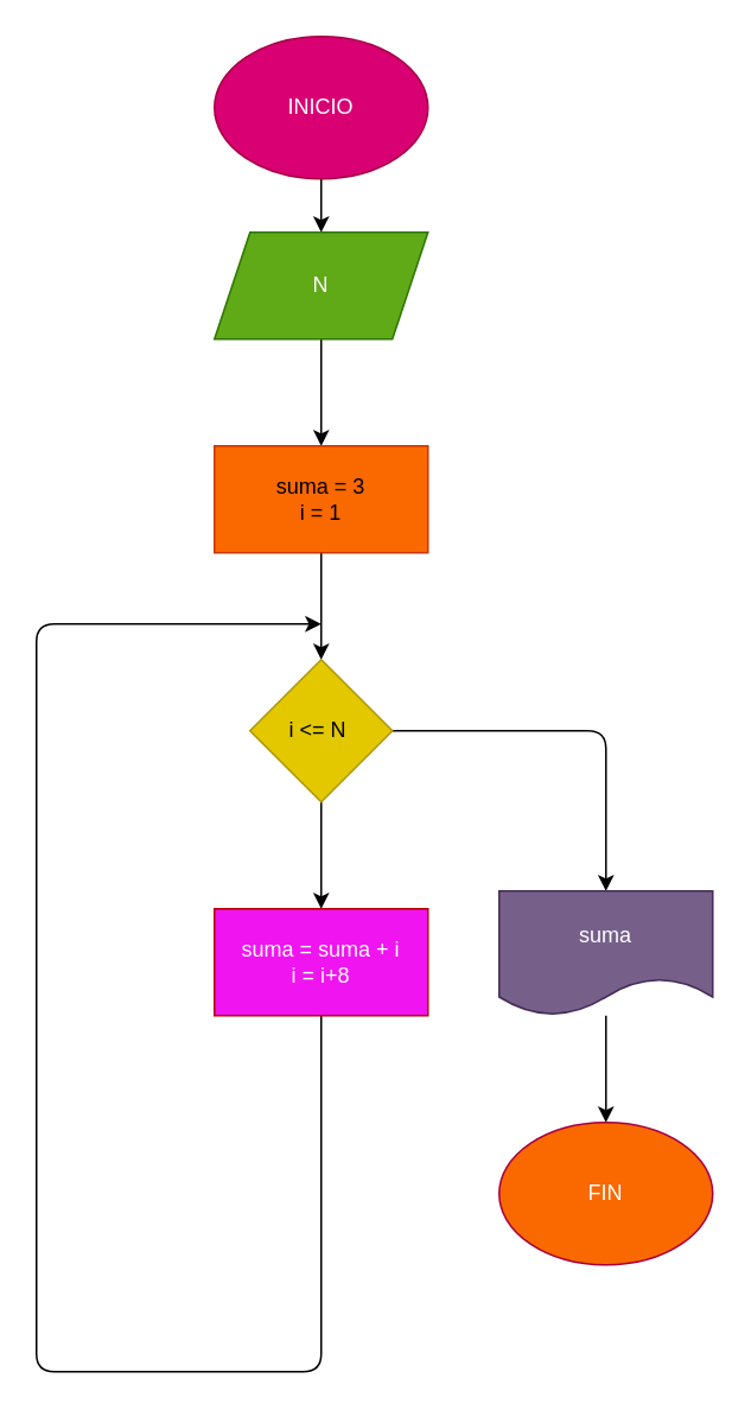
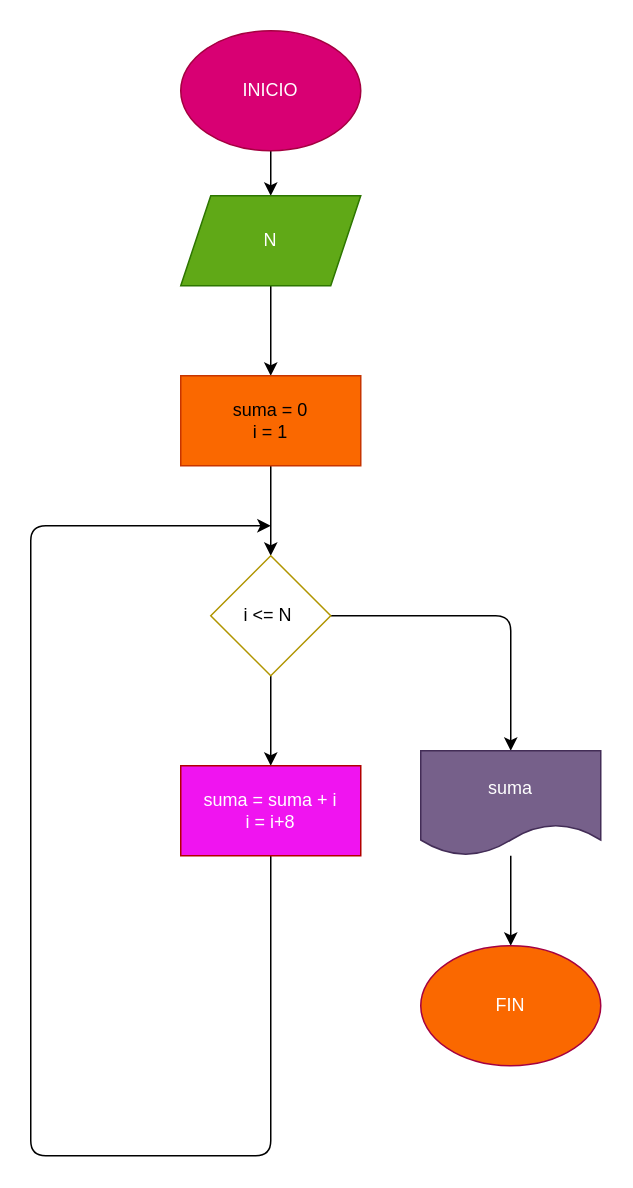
  <mxCell id="0" />
  <mxCell id="1" parent="0" />
  <mxCell id="2" style="edgeStyle=none;html=1;" parent="1" source="3" edge="1"><mxGeometry relative="1" as="geometry"><mxPoint x="180" y="130" as="targetPoint" /></mxGeometry></mxCell>
  <mxCell id="3" value="INICIO" style="ellipse;whiteSpace=wrap;html=1;fillColor=#d80073;fontColor=#ffffff;strokeColor=#A50040;" parent="1" vertex="1"><mxGeometry x="120" y="20" width="120" height="80" as="geometry" /></mxCell>
  <mxCell id="4" style="edgeStyle=none;html=1;" parent="1" source="5" edge="1"><mxGeometry relative="1" as="geometry"><mxPoint x="180" y="250" as="targetPoint" /></mxGeometry></mxCell>
  <mxCell id="5" value="N" style="shape=parallelogram;perimeter=parallelogramPerimeter;whiteSpace=wrap;html=1;fixedSize=1;fillColor=#60a917;fontColor=#ffffff;strokeColor=#2D7600;" parent="1" vertex="1"><mxGeometry x="120" y="130" width="120" height="60" as="geometry" /></mxCell>
  <mxCell id="6" style="edgeStyle=none;html=1;" parent="1" source="7" edge="1"><mxGeometry relative="1" as="geometry"><mxPoint x="180" y="370" as="targetPoint" /></mxGeometry></mxCell>
- <mxCell id="7" value="suma = 3&lt;br&gt;i = 1" style="whiteSpace=wrap;html=1;fillColor=#fa6800;fontColor=#000000;strokeColor=#C73500;" parent="1" vertex="1"><mxGeometry x="120" y="250" width="120" height="60" as="geometry" /></mxCell>
+ <mxCell id="7" value="suma = 0&lt;br&gt;i = 1" style="whiteSpace=wrap;html=1;fillColor=#fa6800;fontColor=#000000;strokeColor=#C73500;" parent="1" vertex="1"><mxGeometry x="120" y="250" width="120" height="60" as="geometry" /></mxCell>
  <mxCell id="8" style="edgeStyle=none;html=1;" parent="1" source="10" edge="1"><mxGeometry relative="1" as="geometry"><mxPoint x="180" y="510" as="targetPoint" /></mxGeometry></mxCell>
  <mxCell id="9" style="edgeStyle=none;html=1;" parent="1" source="10" edge="1"><mxGeometry relative="1" as="geometry"><mxPoint x="340" y="500" as="targetPoint" /><Array as="points"><mxPoint x="340" y="410" /></Array></mxGeometry></mxCell>
- <mxCell id="10" value="i &amp;lt;= N&amp;nbsp;" style="rhombus;whiteSpace=wrap;html=1;fillColor=#e3c800;fontColor=#000000;strokeColor=#B09500;" parent="1" vertex="1"><mxGeometry x="140" y="370" width="80" height="80" as="geometry" /></mxCell>
+ <mxCell id="10" value="i &amp;lt;= N&amp;nbsp;" style="rhombus;whiteSpace=wrap;html=1;fillColor=#ffffff;fontColor=#000000;strokeColor=#B09500;" parent="1" vertex="1"><mxGeometry x="140" y="370" width="80" height="80" as="geometry" /></mxCell>
  <mxCell id="11" style="edgeStyle=none;html=1;" parent="1" source="12" edge="1"><mxGeometry relative="1" as="geometry"><mxPoint x="180" y="350" as="targetPoint" /><Array as="points"><mxPoint x="180" y="770" /><mxPoint x="20" y="770" /><mxPoint x="20" y="350" /></Array></mxGeometry></mxCell>
  <mxCell id="12" value="suma = suma + i&lt;br&gt;i = i+8" style="whiteSpace=wrap;html=1;fillColor=#f014f0;fontColor=#ffffff;strokeColor=#B20000;" parent="1" vertex="1"><mxGeometry x="120" y="510" width="120" height="60" as="geometry" /></mxCell>
  <mxCell id="13" style="edgeStyle=none;html=1;" parent="1" source="14" edge="1"><mxGeometry relative="1" as="geometry"><mxPoint x="340" y="630" as="targetPoint" /></mxGeometry></mxCell>
  <mxCell id="14" value="suma" style="shape=document;whiteSpace=wrap;html=1;boundedLbl=1;fillColor=#76608a;fontColor=#ffffff;strokeColor=#432D57;" parent="1" vertex="1"><mxGeometry x="280" y="500" width="120" height="70" as="geometry" /></mxCell>
  <mxCell id="15" value="FIN" style="ellipse;whiteSpace=wrap;html=1;fillColor=#fa6800;fontColor=#ffffff;strokeColor=#A50040;" parent="1" vertex="1"><mxGeometry x="280" y="630" width="120" height="80" as="geometry" /></mxCell>
